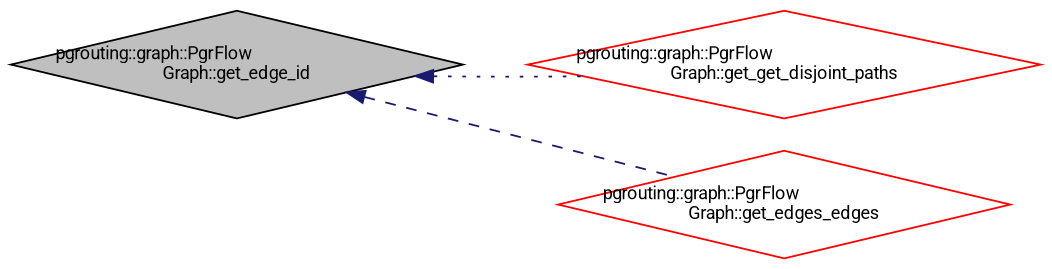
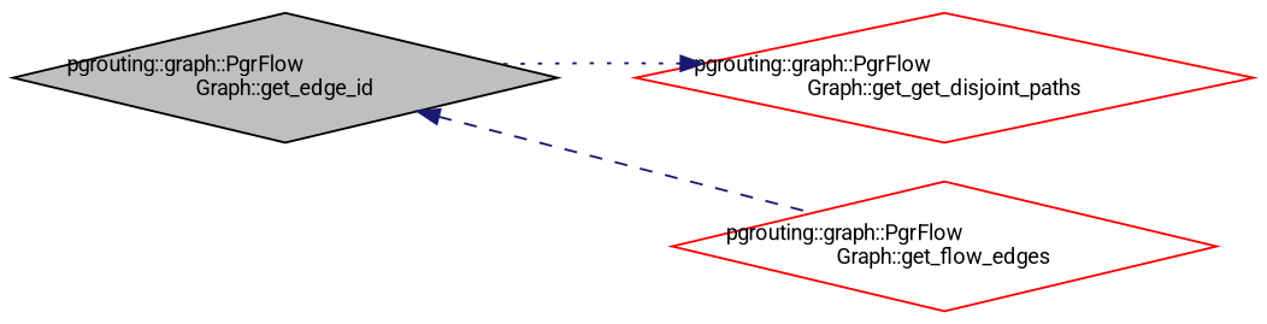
  digraph {
    fontname=Roboto
    rankdir=LR
    node [color=red fillcolor=white fontname=Roboto fontsize=10 shape=diamond style=filled]
    edge [color=midnightblue dir=back fontname=Roboto fontsize=10 labelfontname=Helvetica labelfontsize=10]
    n1 [color=black fillcolor=grey75 fontcolor=black height=0.2 label="pgrouting::graph::PgrFlow\lGraph::get_edge_id" width=0.4]
    n2 [height=0.2 label="pgrouting::graph::PgrFlow\lGraph::get_get_disjoint_paths" width=0.4]
-   n3 [height=0.2 label="pgrouting::graph::PgrFlow\lGraph::get_edges_edges" width=0.4]
-   n1 -> n2 [style=dotted]
+   n3 [height=0.2 label="pgrouting::graph::PgrFlow\lGraph::get_flow_edges" width=0.4]
+   n2 -> n1 [style=dotted]
    n1 -> n3 [style=dashed]
  }
